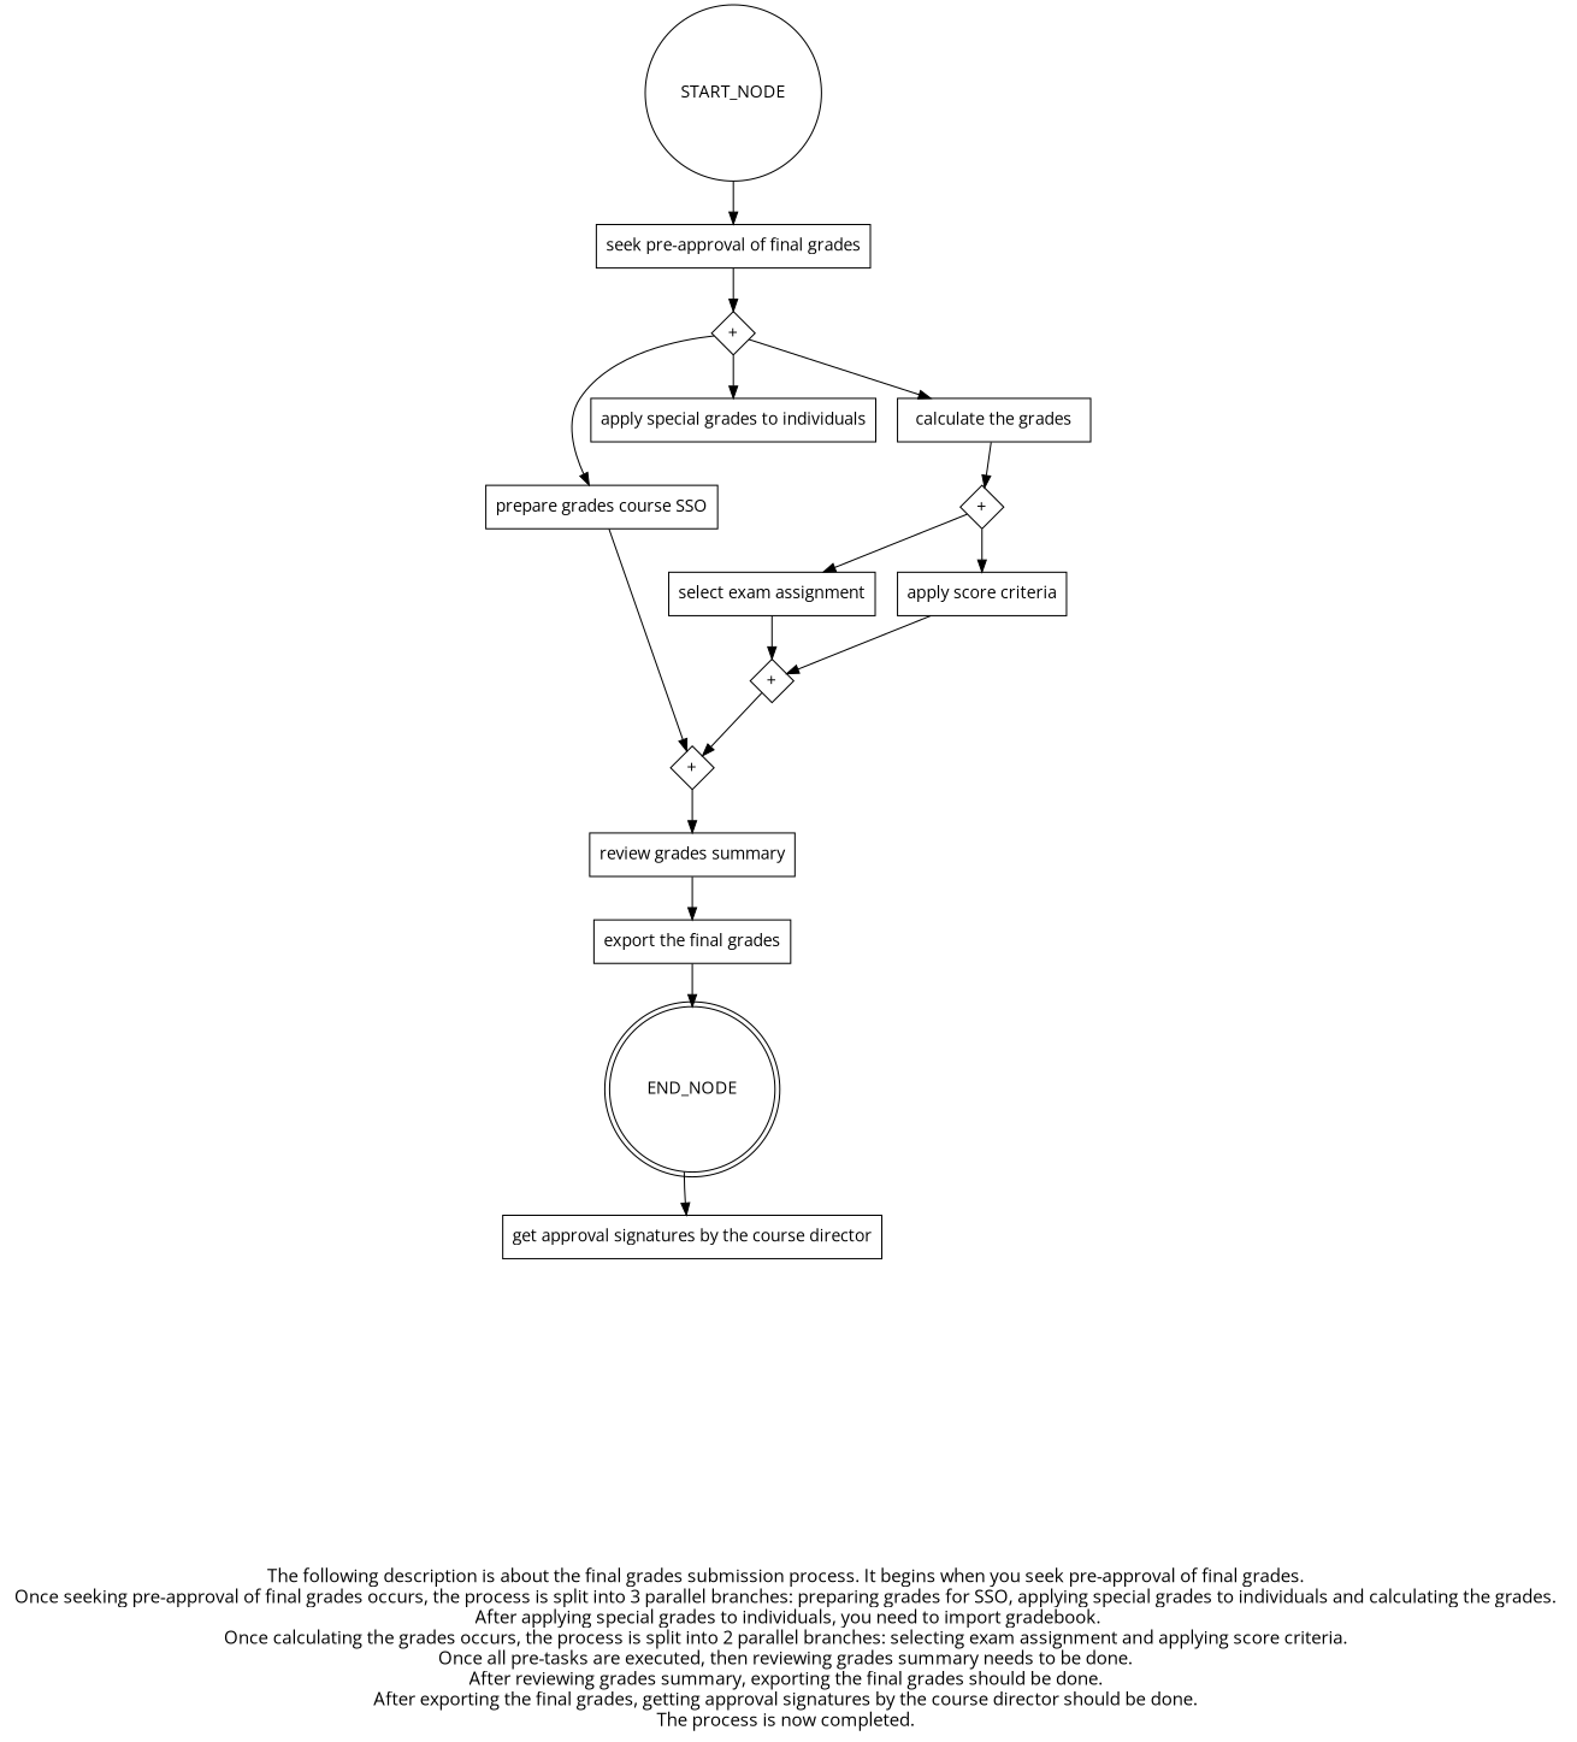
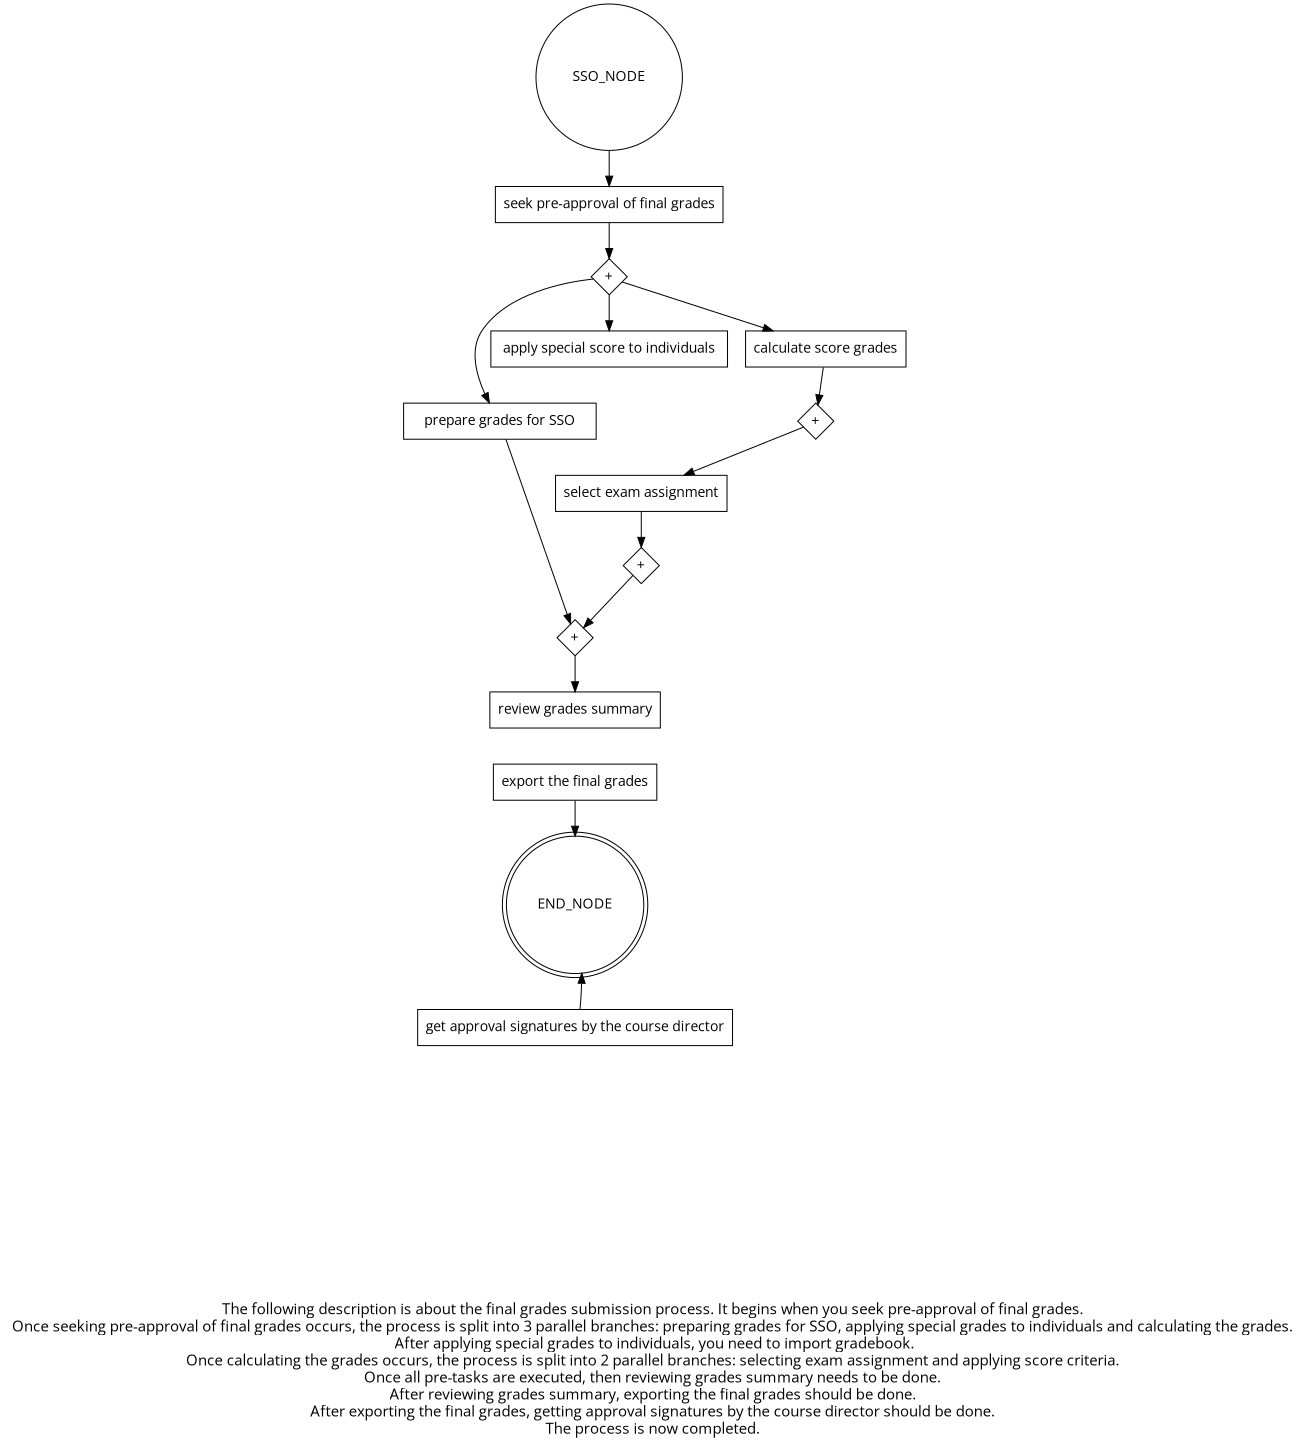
  digraph {
    fontname="Open Sans"
    fontsize=15
    label="\n\n\nThe following description is about the final grades submission process. It begins when you seek pre-approval of final grades. \nOnce seeking pre-approval of final grades occurs, the process is split into 3 parallel branches: preparing grades for SSO, applying special grades to individuals and calculating the grades. \nAfter applying special grades to individuals, you need to import gradebook.\nOnce calculating the grades occurs, the process is split into 2 parallel branches: selecting exam assignment and applying score criteria. \nOnce all pre-tasks are executed, then reviewing grades summary needs to be done. \nAfter reviewing grades summary, exporting the final grades should be done. \nAfter exporting the final grades, getting approval signatures by the course director should be done. \nThe process is now completed. \n"
    rankdir=TB
    node [fontname="Open Sans" shape=box]
    edge [fontname="Open Sans"]
    "seek pre-approval of final grades"
    n2 [fixedsize=true label="+" shape=diamond width=0.5]
-   "prepare grades for SSO" [label="prepare grades course SSO"]
-   "apply special grades to individuals"
-   "calculate the grades"
+   "prepare grades for SSO"
+   "apply special grades to individuals" [label="apply special score to individuals"]
+   "calculate the grades" [label="calculate score grades"]
    n6 [fixedsize=true label="+" shape=diamond width=0.5]
    n7 [fixedsize=true label="+" shape=diamond width=0.5]
    "select exam assignment"
-   "apply score criteria"
    n10 [fixedsize=true label="+" shape=diamond width=0.5]
    "review grades summary"
    "export the final grades"
    "get approval signatures by the course director"
    END_NODE [shape=doublecircle width=0.2]
-   START_NODE [shape=circle width=0.3]
+   START_NODE [shape=circle width=0.3 label=SSO_NODE]
    subgraph sub_1 {
      "seek pre-approval of final grades"
      n2
      "prepare grades for SSO"
      "apply special grades to individuals"
      "calculate the grades"
      n6
      n7
      "select exam assignment"
-     "apply score criteria"
      n10
      "review grades summary"
      "export the final grades"
      "get approval signatures by the course director"
    }
    "seek pre-approval of final grades" -> n2
    n2 -> "prepare grades for SSO"
    n2 -> "apply special grades to individuals"
    n2 -> "calculate the grades"
    "prepare grades for SSO" -> n6
    "calculate the grades" -> n7
    n6 -> "review grades summary"
    n7 -> "select exam assignment"
-   n7 -> "apply score criteria"
    "select exam assignment" -> n10
-   "apply score criteria" -> n10
    n10 -> n6
-   "review grades summary" -> "export the final grades"
    "export the final grades" -> END_NODE
-   END_NODE -> "get approval signatures by the course director"
+   "get approval signatures by the course director" -> END_NODE
    START_NODE -> "seek pre-approval of final grades"
  }
